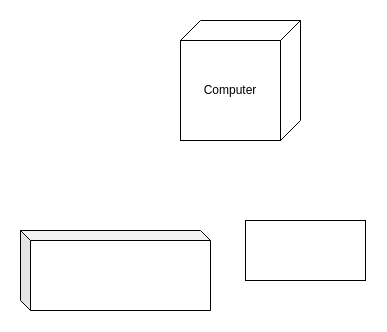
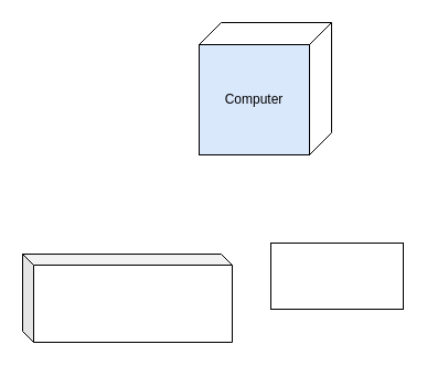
  <mxCell id="0" />
  <mxCell id="1" parent="0" />
- <mxCell id="2" value="Computer" style="whiteSpace=wrap;html=1;aspect=fixed;" parent="1" vertex="1"><mxGeometry x="180" y="40" width="100" height="100" as="geometry" /></mxCell>
+ <mxCell id="2" value="Computer" style="whiteSpace=wrap;html=1;aspect=fixed;fillColor=#dae8fc;" parent="1" vertex="1"><mxGeometry x="180" y="40" width="100" height="100" as="geometry" /></mxCell>
  <mxCell id="3" value="" style="rounded=0;whiteSpace=wrap;html=1;" vertex="1" parent="1"><mxGeometry x="245" y="220" width="120" height="60" as="geometry" /></mxCell>
  <mxCell id="4" value="" style="endArrow=none;html=1;rounded=0;" edge="1" parent="1"><mxGeometry width="50" height="50" relative="1" as="geometry"><mxPoint x="280" y="40" as="sourcePoint" /><mxPoint x="300" y="20" as="targetPoint" /></mxGeometry></mxCell>
  <mxCell id="5" value="" style="endArrow=none;html=1;rounded=0;" edge="1" parent="1"><mxGeometry width="50" height="50" relative="1" as="geometry"><mxPoint x="280" y="140" as="sourcePoint" /><mxPoint x="300" y="120" as="targetPoint" /></mxGeometry></mxCell>
  <mxCell id="6" value="" style="endArrow=none;html=1;rounded=0;" edge="1" parent="1"><mxGeometry width="50" height="50" relative="1" as="geometry"><mxPoint x="300" y="120" as="sourcePoint" /><mxPoint x="300" y="20" as="targetPoint" /></mxGeometry></mxCell>
  <mxCell id="7" value="" style="endArrow=none;html=1;rounded=0;" edge="1" parent="1"><mxGeometry width="50" height="50" relative="1" as="geometry"><mxPoint x="180" y="40" as="sourcePoint" /><mxPoint x="200" y="20" as="targetPoint" /></mxGeometry></mxCell>
  <mxCell id="8" value="" style="endArrow=none;html=1;rounded=0;" edge="1" parent="1"><mxGeometry width="50" height="50" relative="1" as="geometry"><mxPoint x="200" y="20" as="sourcePoint" /><mxPoint x="300" y="20" as="targetPoint" /></mxGeometry></mxCell>
  <mxCell id="9" value="" style="shape=cube;whiteSpace=wrap;html=1;boundedLbl=1;backgroundOutline=1;darkOpacity=0.05;darkOpacity2=0.1;size=10;" vertex="1" parent="1"><mxGeometry x="20" y="230" width="190" height="80" as="geometry" /></mxCell>
